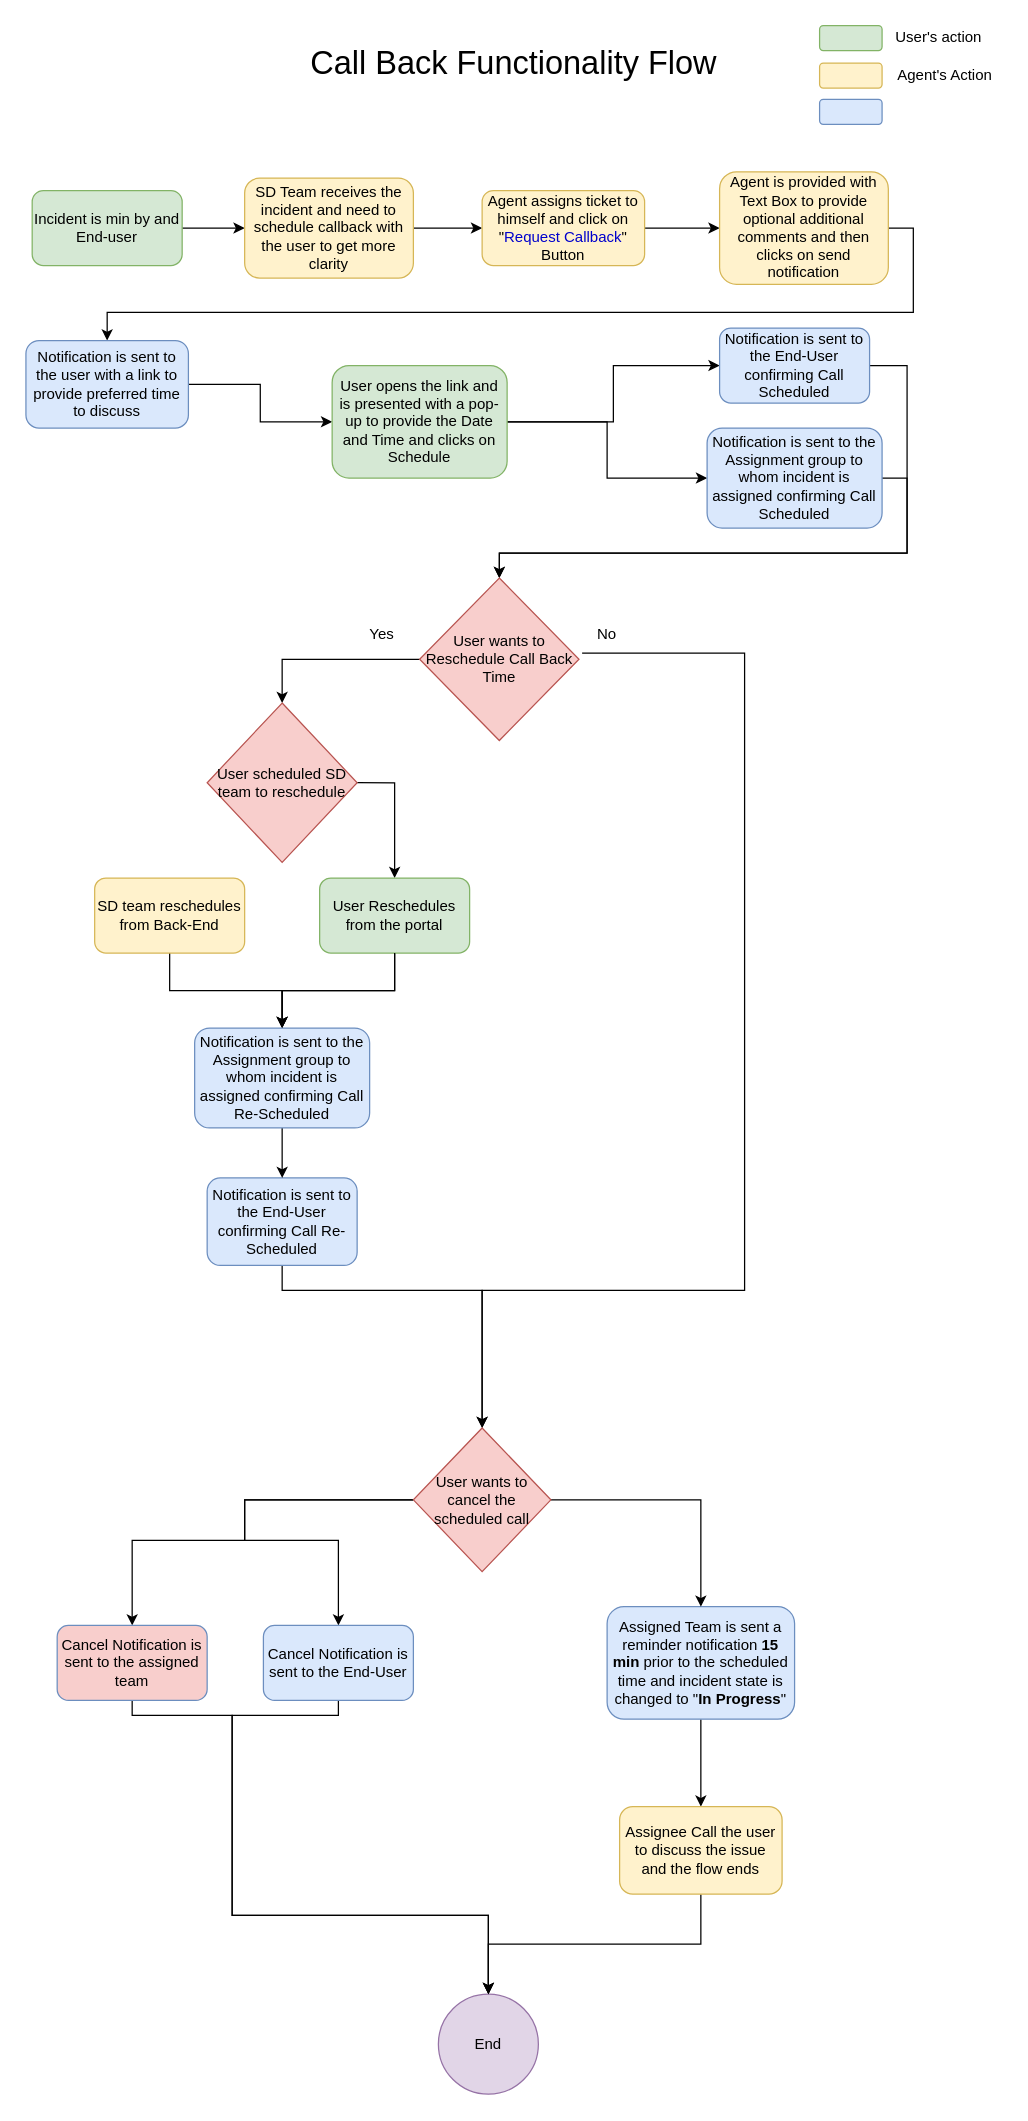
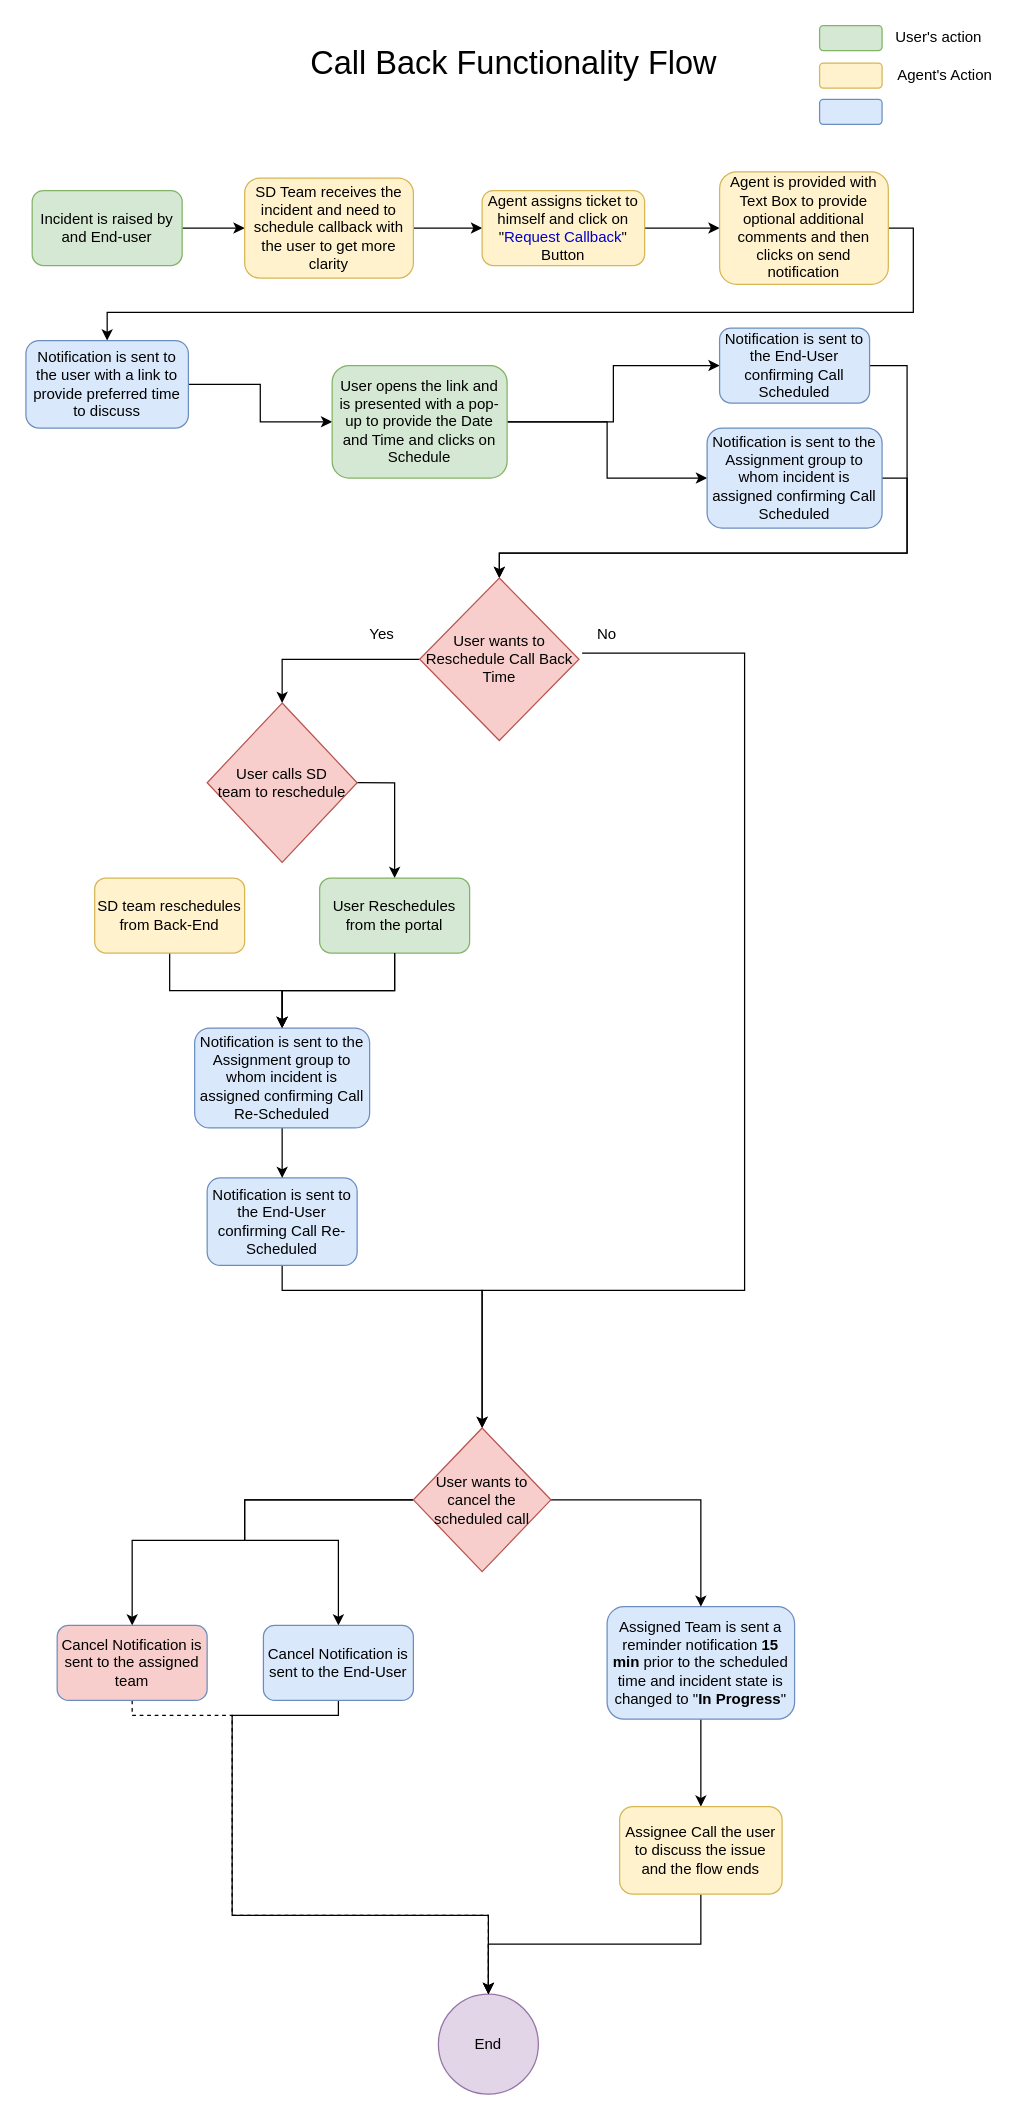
  <mxCell id="0" />
  <mxCell id="1" parent="0" />
  <mxCell id="2" value="" style="edgeStyle=orthogonalEdgeStyle;rounded=0;orthogonalLoop=1;jettySize=auto;html=1;" edge="1" parent="1" source="3" target="5"><mxGeometry relative="1" as="geometry" /></mxCell>
- <mxCell id="3" value="Incident is min by and End-user" style="rounded=1;whiteSpace=wrap;html=1;fillColor=#d5e8d4;strokeColor=#82b366;" vertex="1" parent="1"><mxGeometry x="25" y="152" width="120" height="60" as="geometry" /></mxCell>
+ <mxCell id="3" value="Incident is raised by and End-user" style="rounded=1;whiteSpace=wrap;html=1;fillColor=#d5e8d4;strokeColor=#82b366;" vertex="1" parent="1"><mxGeometry x="25" y="152" width="120" height="60" as="geometry" /></mxCell>
  <mxCell id="4" value="" style="edgeStyle=orthogonalEdgeStyle;rounded=0;orthogonalLoop=1;jettySize=auto;html=1;" edge="1" parent="1" source="5" target="7"><mxGeometry relative="1" as="geometry" /></mxCell>
  <mxCell id="5" value="SD Team receives the incident and need to schedule callback with the user to get more clarity" style="rounded=1;whiteSpace=wrap;html=1;fillColor=#fff2cc;strokeColor=#d6b656;" vertex="1" parent="1"><mxGeometry x="195" y="142" width="135" height="80" as="geometry" /></mxCell>
  <mxCell id="6" value="" style="edgeStyle=orthogonalEdgeStyle;rounded=0;orthogonalLoop=1;jettySize=auto;html=1;" edge="1" parent="1" source="7" target="9"><mxGeometry relative="1" as="geometry" /></mxCell>
  <mxCell id="7" value="Agent assigns ticket to himself and click on &quot;&lt;font color=&quot;#0000cc&quot;&gt;Request Callback&lt;/font&gt;&quot; Button" style="rounded=1;whiteSpace=wrap;html=1;fillColor=#fff2cc;strokeColor=#d6b656;" vertex="1" parent="1"><mxGeometry x="385" y="152" width="130" height="60" as="geometry" /></mxCell>
  <mxCell id="8" style="edgeStyle=orthogonalEdgeStyle;rounded=0;orthogonalLoop=1;jettySize=auto;html=1;exitX=1;exitY=0.5;exitDx=0;exitDy=0;" edge="1" parent="1" source="9" target="11"><mxGeometry relative="1" as="geometry" /></mxCell>
  <mxCell id="9" value="Agent is provided with Text Box to provide optional additional comments and then clicks on send notification" style="rounded=1;whiteSpace=wrap;html=1;fillColor=#fff2cc;strokeColor=#d6b656;" vertex="1" parent="1"><mxGeometry x="575" y="137" width="135" height="90" as="geometry" /></mxCell>
  <mxCell id="10" value="" style="edgeStyle=orthogonalEdgeStyle;rounded=0;orthogonalLoop=1;jettySize=auto;html=1;" edge="1" parent="1" source="11" target="14"><mxGeometry relative="1" as="geometry" /></mxCell>
  <mxCell id="11" value="Notification is sent to the user with a link to provide preferred time to discuss" style="rounded=1;whiteSpace=wrap;html=1;fillColor=#dae8fc;strokeColor=#6c8ebf;" vertex="1" parent="1"><mxGeometry x="20" y="272" width="130" height="70" as="geometry" /></mxCell>
  <mxCell id="12" style="edgeStyle=orthogonalEdgeStyle;rounded=0;orthogonalLoop=1;jettySize=auto;html=1;exitX=1;exitY=0.5;exitDx=0;exitDy=0;entryX=0;entryY=0.5;entryDx=0;entryDy=0;" edge="1" parent="1" source="14" target="18"><mxGeometry relative="1" as="geometry" /></mxCell>
  <mxCell id="13" style="edgeStyle=orthogonalEdgeStyle;rounded=0;orthogonalLoop=1;jettySize=auto;html=1;exitX=1;exitY=0.5;exitDx=0;exitDy=0;entryX=0;entryY=0.5;entryDx=0;entryDy=0;" edge="1" parent="1" source="14" target="16"><mxGeometry relative="1" as="geometry"><Array as="points"><mxPoint x="485" y="337" /><mxPoint x="485" y="382" /></Array></mxGeometry></mxCell>
  <mxCell id="14" value="User opens the link and is presented with a pop-up to provide the Date and Time and clicks on Schedule" style="rounded=1;whiteSpace=wrap;html=1;fillColor=#d5e8d4;strokeColor=#82b366;" vertex="1" parent="1"><mxGeometry x="265" y="292" width="140" height="90" as="geometry" /></mxCell>
  <mxCell id="15" style="edgeStyle=orthogonalEdgeStyle;rounded=0;orthogonalLoop=1;jettySize=auto;html=1;exitX=1;exitY=0.5;exitDx=0;exitDy=0;" edge="1" parent="1" source="16" target="20"><mxGeometry relative="1" as="geometry" /></mxCell>
  <mxCell id="16" value="Notification is sent to the Assignment group to whom incident is assigned confirming Call Scheduled" style="rounded=1;whiteSpace=wrap;html=1;fillColor=#dae8fc;strokeColor=#6c8ebf;" vertex="1" parent="1"><mxGeometry x="565" y="342" width="140" height="80" as="geometry" /></mxCell>
  <mxCell id="17" style="edgeStyle=orthogonalEdgeStyle;rounded=0;orthogonalLoop=1;jettySize=auto;html=1;exitX=1;exitY=0.5;exitDx=0;exitDy=0;entryX=0.5;entryY=0;entryDx=0;entryDy=0;" edge="1" parent="1" source="18" target="20"><mxGeometry relative="1" as="geometry"><Array as="points"><mxPoint x="725" y="292" /><mxPoint x="725" y="442" /></Array></mxGeometry></mxCell>
  <mxCell id="18" value="Notification is sent to the End-User confirming Call Scheduled" style="rounded=1;whiteSpace=wrap;html=1;fillColor=#dae8fc;strokeColor=#6c8ebf;" vertex="1" parent="1"><mxGeometry x="575" y="262" width="120" height="60" as="geometry" /></mxCell>
  <mxCell id="19" style="edgeStyle=orthogonalEdgeStyle;rounded=0;orthogonalLoop=1;jettySize=auto;html=1;exitX=0;exitY=0.5;exitDx=0;exitDy=0;entryX=0.5;entryY=0;entryDx=0;entryDy=0;" edge="1" parent="1" source="20" target="29"><mxGeometry relative="1" as="geometry" /></mxCell>
  <mxCell id="20" value="User wants to Reschedule Call Back Time" style="rhombus;whiteSpace=wrap;html=1;fillColor=#f8cecc;strokeColor=#b85450;" vertex="1" parent="1"><mxGeometry x="335" y="462" width="127.5" height="130" as="geometry" /></mxCell>
  <mxCell id="21" value="" style="edgeStyle=orthogonalEdgeStyle;rounded=0;orthogonalLoop=1;jettySize=auto;html=1;" edge="1" parent="1" source="22" target="25"><mxGeometry relative="1" as="geometry" /></mxCell>
  <mxCell id="22" value="Assigned Team is sent a reminder notification &lt;b&gt;15 min &lt;/b&gt;prior to the scheduled time and incident state is changed to &quot;&lt;b&gt;In Progress&lt;/b&gt;&quot;" style="rounded=1;whiteSpace=wrap;html=1;fillColor=#dae8fc;strokeColor=#6c8ebf;" vertex="1" parent="1"><mxGeometry x="485" y="1285" width="150" height="90" as="geometry" /></mxCell>
  <mxCell id="23" value="End" style="ellipse;whiteSpace=wrap;html=1;aspect=fixed;fillColor=#e1d5e7;strokeColor=#9673a6;" vertex="1" parent="1"><mxGeometry x="350" y="1595" width="80" height="80" as="geometry" /></mxCell>
  <mxCell id="24" style="edgeStyle=orthogonalEdgeStyle;rounded=0;orthogonalLoop=1;jettySize=auto;html=1;exitX=0.5;exitY=1;exitDx=0;exitDy=0;entryX=0.5;entryY=0;entryDx=0;entryDy=0;" edge="1" parent="1" source="25" target="23"><mxGeometry relative="1" as="geometry" /></mxCell>
  <mxCell id="25" value="Assignee Call the user to discuss the issue and the flow ends" style="rounded=1;whiteSpace=wrap;html=1;fillColor=#fff2cc;strokeColor=#d6b656;" vertex="1" parent="1"><mxGeometry x="495" y="1445" width="130" height="70" as="geometry" /></mxCell>
  <mxCell id="26" style="edgeStyle=orthogonalEdgeStyle;rounded=0;orthogonalLoop=1;jettySize=auto;html=1;exitX=0;exitY=1;exitDx=0;exitDy=0;entryX=0.5;entryY=0;entryDx=0;entryDy=0;" edge="1" parent="1" source="27" target="43"><mxGeometry relative="1" as="geometry"><Array as="points"><mxPoint x="595" y="522" /><mxPoint x="595" y="1032" /><mxPoint x="385" y="1032" /></Array></mxGeometry></mxCell>
  <mxCell id="27" value="No" style="text;html=1;strokeColor=none;fillColor=none;align=center;verticalAlign=middle;whiteSpace=wrap;rounded=0;" vertex="1" parent="1"><mxGeometry x="465" y="492" width="40" height="30" as="geometry" /></mxCell>
  <mxCell id="28" style="edgeStyle=orthogonalEdgeStyle;rounded=0;orthogonalLoop=1;jettySize=auto;html=1;exitX=1;exitY=0.5;exitDx=0;exitDy=0;entryX=0.5;entryY=0;entryDx=0;entryDy=0;" edge="1" parent="1" source="29" target="37"><mxGeometry relative="1" as="geometry" /></mxCell>
- <mxCell id="29" value="User scheduled SD &lt;br&gt;team to reschedule" style="rhombus;whiteSpace=wrap;html=1;fillColor=#f8cecc;strokeColor=#b85450;" vertex="1" parent="1"><mxGeometry x="165" y="562" width="120" height="127.5" as="geometry" /></mxCell>
+ <mxCell id="29" value="User calls SD &lt;br&gt;team to reschedule" style="rhombus;whiteSpace=wrap;html=1;fillColor=#f8cecc;strokeColor=#b85450;" vertex="1" parent="1"><mxGeometry x="165" y="562" width="120" height="127.5" as="geometry" /></mxCell>
  <mxCell id="30" style="edgeStyle=orthogonalEdgeStyle;rounded=0;orthogonalLoop=1;jettySize=auto;html=1;exitX=0.5;exitY=1;exitDx=0;exitDy=0;entryX=0.5;entryY=0;entryDx=0;entryDy=0;" edge="1" parent="1" source="31" target="38"><mxGeometry relative="1" as="geometry" /></mxCell>
  <mxCell id="31" value="SD team reschedules from Back-End" style="rounded=1;whiteSpace=wrap;html=1;fillColor=#fff2cc;strokeColor=#d6b656;" vertex="1" parent="1"><mxGeometry x="75" y="702" width="120" height="60" as="geometry" /></mxCell>
  <mxCell id="32" style="edgeStyle=orthogonalEdgeStyle;rounded=0;orthogonalLoop=1;jettySize=auto;html=1;exitX=0.5;exitY=1;exitDx=0;exitDy=0;entryX=0.5;entryY=0;entryDx=0;entryDy=0;" edge="1" parent="1" source="33" target="43"><mxGeometry relative="1" as="geometry"><Array as="points"><mxPoint x="225" y="1032" /><mxPoint x="385" y="1032" /></Array></mxGeometry></mxCell>
  <mxCell id="33" value="Notification is sent to the End-User confirming Call Re-Scheduled" style="rounded=1;whiteSpace=wrap;html=1;fillColor=#dae8fc;strokeColor=#6c8ebf;" vertex="1" parent="1"><mxGeometry x="165" y="942" width="120" height="70" as="geometry" /></mxCell>
  <mxCell id="34" value="Yes" style="text;html=1;strokeColor=none;fillColor=none;align=center;verticalAlign=middle;whiteSpace=wrap;rounded=0;" vertex="1" parent="1"><mxGeometry x="285" y="497" width="40" height="20" as="geometry" /></mxCell>
  <mxCell id="35" style="edgeStyle=orthogonalEdgeStyle;rounded=0;orthogonalLoop=1;jettySize=auto;html=1;exitX=0.5;exitY=1;exitDx=0;exitDy=0;entryX=0.5;entryY=0;entryDx=0;entryDy=0;" edge="1" parent="1" source="38" target="33"><mxGeometry relative="1" as="geometry" /></mxCell>
  <mxCell id="36" style="edgeStyle=orthogonalEdgeStyle;rounded=0;orthogonalLoop=1;jettySize=auto;html=1;exitX=0.5;exitY=1;exitDx=0;exitDy=0;entryX=0.5;entryY=0;entryDx=0;entryDy=0;" edge="1" parent="1" source="37" target="38"><mxGeometry relative="1" as="geometry" /></mxCell>
  <mxCell id="37" value="User Reschedules from the portal" style="rounded=1;whiteSpace=wrap;html=1;fillColor=#d5e8d4;strokeColor=#82b366;" vertex="1" parent="1"><mxGeometry x="255" y="702" width="120" height="60" as="geometry" /></mxCell>
  <mxCell id="38" value="Notification is sent to the Assignment group to whom incident is assigned confirming Call Re-Scheduled" style="rounded=1;whiteSpace=wrap;html=1;fillColor=#dae8fc;strokeColor=#6c8ebf;" vertex="1" parent="1"><mxGeometry x="155" y="822" width="140" height="80" as="geometry" /></mxCell>
  <mxCell id="39" style="edgeStyle=orthogonalEdgeStyle;rounded=0;orthogonalLoop=1;jettySize=auto;html=1;exitX=0.5;exitY=1;exitDx=0;exitDy=0;entryX=0.5;entryY=0;entryDx=0;entryDy=0;" edge="1" parent="1" source="37" target="38"><mxGeometry relative="1" as="geometry"><mxPoint x="305" y="822" as="sourcePoint" /><mxPoint x="80" y="982" as="targetPoint" /></mxGeometry></mxCell>
  <mxCell id="40" style="edgeStyle=orthogonalEdgeStyle;rounded=0;orthogonalLoop=1;jettySize=auto;html=1;exitX=1;exitY=0.5;exitDx=0;exitDy=0;entryX=0.5;entryY=0;entryDx=0;entryDy=0;" edge="1" parent="1" source="43" target="22"><mxGeometry relative="1" as="geometry" /></mxCell>
  <mxCell id="41" style="edgeStyle=orthogonalEdgeStyle;rounded=0;orthogonalLoop=1;jettySize=auto;html=1;exitX=0;exitY=0.5;exitDx=0;exitDy=0;entryX=0.5;entryY=0;entryDx=0;entryDy=0;" edge="1" parent="1" source="43" target="47"><mxGeometry relative="1" as="geometry"><Array as="points"><mxPoint x="195" y="1200" /><mxPoint x="195" y="1232" /><mxPoint x="270" y="1232" /></Array></mxGeometry></mxCell>
  <mxCell id="42" style="edgeStyle=orthogonalEdgeStyle;rounded=0;orthogonalLoop=1;jettySize=auto;html=1;exitX=0;exitY=0.5;exitDx=0;exitDy=0;entryX=0.5;entryY=0;entryDx=0;entryDy=0;" edge="1" parent="1" source="43" target="45"><mxGeometry relative="1" as="geometry"><Array as="points"><mxPoint x="195" y="1200" /><mxPoint x="195" y="1232" /><mxPoint x="105" y="1232" /></Array></mxGeometry></mxCell>
  <mxCell id="43" value="User wants to cancel the scheduled call" style="rhombus;whiteSpace=wrap;html=1;fillColor=#f8cecc;strokeColor=#b85450;" vertex="1" parent="1"><mxGeometry x="330" y="1142" width="110" height="115" as="geometry" /></mxCell>
- <mxCell id="44" style="edgeStyle=orthogonalEdgeStyle;rounded=0;orthogonalLoop=1;jettySize=auto;html=1;exitX=0.5;exitY=1;exitDx=0;exitDy=0;entryX=0.5;entryY=0;entryDx=0;entryDy=0;" edge="1" parent="1" source="45" target="23"><mxGeometry relative="1" as="geometry"><Array as="points"><mxPoint x="105" y="1372" /><mxPoint x="185" y="1372" /><mxPoint x="185" y="1532" /><mxPoint x="390" y="1532" /></Array></mxGeometry></mxCell>
+ <mxCell id="44" style="edgeStyle=orthogonalEdgeStyle;rounded=0;orthogonalLoop=1;jettySize=auto;html=1;exitX=0.5;exitY=1;exitDx=0;exitDy=0;entryX=0.5;entryY=0;entryDx=0;entryDy=0;dashed=1;" edge="1" parent="1" source="45" target="23"><mxGeometry relative="1" as="geometry"><Array as="points"><mxPoint x="105" y="1372" /><mxPoint x="185" y="1372" /><mxPoint x="185" y="1532" /><mxPoint x="390" y="1532" /></Array></mxGeometry></mxCell>
  <mxCell id="45" value="Cancel Notification is sent to the assigned team" style="rounded=1;whiteSpace=wrap;html=1;fillColor=#f8cecc;strokeColor=#6c8ebf;" vertex="1" parent="1"><mxGeometry x="45" y="1300" width="120" height="60" as="geometry" /></mxCell>
  <mxCell id="46" style="edgeStyle=orthogonalEdgeStyle;rounded=0;orthogonalLoop=1;jettySize=auto;html=1;exitX=0.5;exitY=1;exitDx=0;exitDy=0;entryX=0.5;entryY=0;entryDx=0;entryDy=0;" edge="1" parent="1" source="47" target="23"><mxGeometry relative="1" as="geometry"><Array as="points"><mxPoint x="270" y="1372" /><mxPoint x="185" y="1372" /><mxPoint x="185" y="1532" /><mxPoint x="390" y="1532" /></Array></mxGeometry></mxCell>
  <mxCell id="47" value="Cancel Notification is sent to the End-User" style="rounded=1;whiteSpace=wrap;html=1;fillColor=#dae8fc;strokeColor=#6c8ebf;" vertex="1" parent="1"><mxGeometry x="210" y="1300" width="120" height="60" as="geometry" /></mxCell>
  <mxCell id="48" value="" style="rounded=1;whiteSpace=wrap;html=1;fillColor=#d5e8d4;strokeColor=#82b366;" vertex="1" parent="1"><mxGeometry x="655" y="20" width="50" height="20" as="geometry" /></mxCell>
  <mxCell id="49" value="User's action" style="text;html=1;align=center;verticalAlign=middle;resizable=0;points=[];autosize=1;" vertex="1" parent="1"><mxGeometry x="710" y="20" width="80" height="20" as="geometry" /></mxCell>
  <mxCell id="50" value="" style="rounded=1;whiteSpace=wrap;html=1;fillColor=#fff2cc;strokeColor=#d6b656;" vertex="1" parent="1"><mxGeometry x="655" y="50" width="50" height="20" as="geometry" /></mxCell>
  <mxCell id="51" value="Agent's Action" style="text;html=1;align=center;verticalAlign=middle;resizable=0;points=[];autosize=1;" vertex="1" parent="1"><mxGeometry x="710" y="50" width="90" height="20" as="geometry" /></mxCell>
  <mxCell id="52" value="" style="rounded=1;whiteSpace=wrap;html=1;fillColor=#dae8fc;strokeColor=#6c8ebf;" vertex="1" parent="1"><mxGeometry x="655" y="79" width="50" height="20" as="geometry" /></mxCell>
  <mxCell id="53" value="&lt;font style=&quot;font-size: 26px&quot;&gt;Call Back Functionality Flow&lt;/font&gt;" style="text;html=1;strokeColor=none;fillColor=none;align=center;verticalAlign=middle;whiteSpace=wrap;rounded=0;" vertex="1" parent="1"><mxGeometry x="238" y="40" width="345" height="20" as="geometry" /></mxCell>
